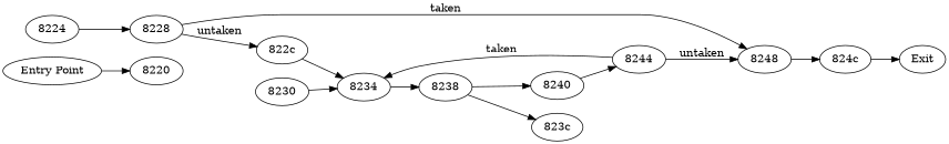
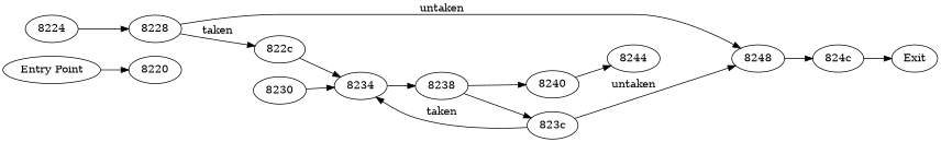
  digraph {
    rankdir=LR
    "Entry Point"
    8220
    8224
    8228
    8248
    "822c"
    "824c"
    8234
    Exit
    8230
    8238
    "823c"
    8240
    8244
    "Entry Point" -> 8220
    8224 -> 8228
-   8228 -> 8248 [label=taken]
-   8228 -> "822c" [label=untaken]
+   8228 -> 8248 [label=untaken]
+   8228 -> "822c" [label=taken]
    8248 -> "824c"
    "822c" -> 8234
    "824c" -> Exit
    8234 -> 8238
    8230 -> 8234
    8238 -> "823c"
    8238 -> 8240
    8240 -> 8244
-   8244 -> 8248 [label=untaken]
-   8244 -> 8234 [label=taken]
+   "823c" -> 8248 [label=untaken]
+   "823c" -> 8234 [label=taken]
  }
